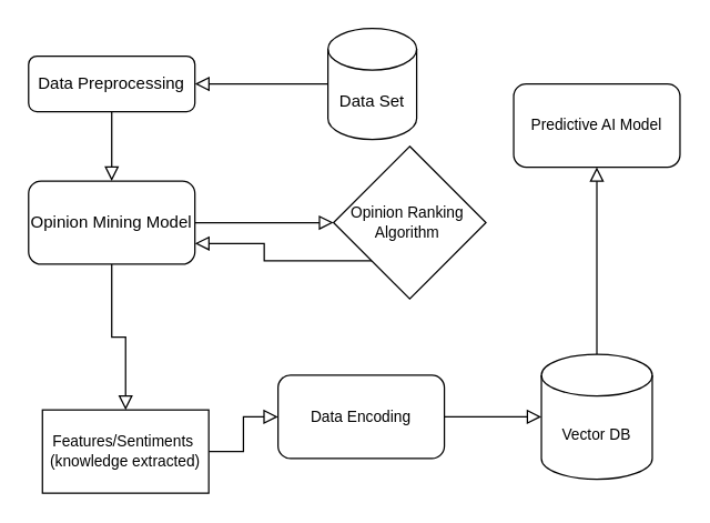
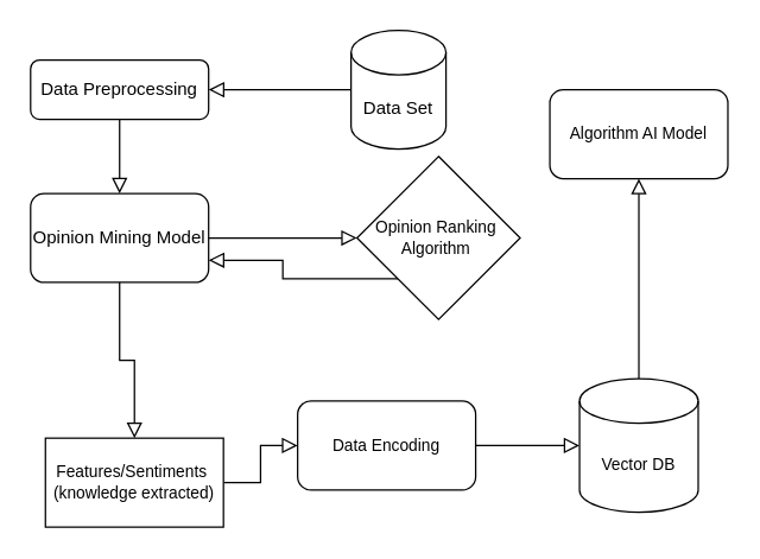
  <mxCell id="0" />
  <mxCell id="1" parent="0" />
  <mxCell id="2" value="" style="edgeStyle=orthogonalEdgeStyle;shape=connector;rounded=0;orthogonalLoop=1;jettySize=auto;html=1;shadow=0;strokeColor=default;strokeWidth=1;align=center;verticalAlign=middle;fontFamily=Helvetica;fontSize=11;fontColor=default;labelBackgroundColor=none;endArrow=block;endFill=0;endSize=8;" edge="1" parent="1" source="3" target="8"><mxGeometry relative="1" as="geometry" /></mxCell>
  <mxCell id="3" value="Data Preprocessing" style="rounded=1;whiteSpace=wrap;html=1;fontSize=12;glass=0;strokeWidth=1;shadow=0;" parent="1" vertex="1"><mxGeometry x="20" y="40" width="120" height="40" as="geometry" /></mxCell>
  <mxCell id="4" value="" style="edgeStyle=orthogonalEdgeStyle;shape=connector;rounded=0;orthogonalLoop=1;jettySize=auto;html=1;shadow=0;strokeColor=default;strokeWidth=1;align=center;verticalAlign=middle;fontFamily=Helvetica;fontSize=11;fontColor=default;labelBackgroundColor=none;endArrow=block;endFill=0;endSize=8;" edge="1" parent="1" source="5" target="3"><mxGeometry relative="1" as="geometry" /></mxCell>
  <mxCell id="5" value="Data Set" style="shape=cylinder3;whiteSpace=wrap;html=1;boundedLbl=1;backgroundOutline=1;size=15;" vertex="1" parent="1"><mxGeometry x="236" y="20" width="64" height="80" as="geometry" /></mxCell>
  <mxCell id="6" value="" style="edgeStyle=orthogonalEdgeStyle;shape=connector;rounded=0;orthogonalLoop=1;jettySize=auto;html=1;shadow=0;strokeColor=default;strokeWidth=1;align=center;verticalAlign=middle;fontFamily=Helvetica;fontSize=11;fontColor=default;labelBackgroundColor=none;endArrow=block;endFill=0;endSize=8;" edge="1" parent="1" source="8" target="9"><mxGeometry relative="1" as="geometry" /></mxCell>
  <mxCell id="7" value="" style="edgeStyle=orthogonalEdgeStyle;shape=connector;rounded=0;orthogonalLoop=1;jettySize=auto;html=1;shadow=0;strokeColor=default;strokeWidth=1;align=center;verticalAlign=middle;fontFamily=Helvetica;fontSize=11;fontColor=default;labelBackgroundColor=none;endArrow=block;endFill=0;endSize=8;" edge="1" parent="1" source="8" target="12"><mxGeometry relative="1" as="geometry" /></mxCell>
  <mxCell id="8" value="Opinion Mining Model" style="rounded=1;whiteSpace=wrap;html=1;" vertex="1" parent="1"><mxGeometry x="20" y="130" width="120" height="60" as="geometry" /></mxCell>
  <mxCell id="9" value="Opinion Ranking&amp;nbsp;&lt;div&gt;Algorithm&amp;nbsp;&lt;/div&gt;" style="rhombus;whiteSpace=wrap;html=1;fontFamily=Helvetica;fontSize=11;fontColor=default;labelBackgroundColor=none;" vertex="1" parent="1"><mxGeometry x="240" y="105" width="110" height="110" as="geometry" /></mxCell>
  <mxCell id="10" style="edgeStyle=orthogonalEdgeStyle;shape=connector;rounded=0;orthogonalLoop=1;jettySize=auto;html=1;exitX=0;exitY=1;exitDx=0;exitDy=0;shadow=0;strokeColor=default;strokeWidth=1;align=center;verticalAlign=middle;fontFamily=Helvetica;fontSize=11;fontColor=default;labelBackgroundColor=none;endArrow=block;endFill=0;endSize=8;entryX=1;entryY=0.75;entryDx=0;entryDy=0;" edge="1" parent="1" source="9" target="8"><mxGeometry relative="1" as="geometry" /></mxCell>
  <mxCell id="11" value="" style="edgeStyle=orthogonalEdgeStyle;shape=connector;rounded=0;orthogonalLoop=1;jettySize=auto;html=1;shadow=0;strokeColor=default;strokeWidth=1;align=center;verticalAlign=middle;fontFamily=Helvetica;fontSize=11;fontColor=default;labelBackgroundColor=none;endArrow=block;endFill=0;endSize=8;" edge="1" parent="1" source="12" target="14"><mxGeometry relative="1" as="geometry" /></mxCell>
  <mxCell id="12" value="Features/Sentiments&amp;nbsp;&lt;div&gt;(knowledge extracted)&lt;/div&gt;" style="rounded=0;whiteSpace=wrap;html=1;fontFamily=Helvetica;fontSize=11;fontColor=default;labelBackgroundColor=none;" vertex="1" parent="1"><mxGeometry x="30" y="295" width="120" height="60" as="geometry" /></mxCell>
  <mxCell id="13" value="" style="edgeStyle=orthogonalEdgeStyle;shape=connector;rounded=0;orthogonalLoop=1;jettySize=auto;html=1;shadow=0;strokeColor=default;strokeWidth=1;align=center;verticalAlign=middle;fontFamily=Helvetica;fontSize=11;fontColor=default;labelBackgroundColor=none;endArrow=block;endFill=0;endSize=8;" edge="1" parent="1" source="14" target="16"><mxGeometry relative="1" as="geometry" /></mxCell>
  <mxCell id="14" value="Data Encoding" style="rounded=1;whiteSpace=wrap;html=1;fontFamily=Helvetica;fontSize=11;fontColor=default;labelBackgroundColor=none;" vertex="1" parent="1"><mxGeometry x="200" y="270" width="120" height="60" as="geometry" /></mxCell>
  <mxCell id="15" value="" style="edgeStyle=orthogonalEdgeStyle;shape=connector;rounded=0;orthogonalLoop=1;jettySize=auto;html=1;shadow=0;strokeColor=default;strokeWidth=1;align=center;verticalAlign=middle;fontFamily=Helvetica;fontSize=11;fontColor=default;labelBackgroundColor=none;endArrow=block;endFill=0;endSize=8;" edge="1" parent="1" source="16" target="17"><mxGeometry relative="1" as="geometry" /></mxCell>
  <mxCell id="16" value="Vector DB" style="shape=cylinder3;whiteSpace=wrap;html=1;boundedLbl=1;backgroundOutline=1;size=15;fontFamily=Helvetica;fontSize=11;fontColor=default;labelBackgroundColor=none;" vertex="1" parent="1"><mxGeometry x="390" y="255" width="80" height="90" as="geometry" /></mxCell>
- <mxCell id="17" value="Predictive AI Model" style="rounded=1;whiteSpace=wrap;html=1;fontFamily=Helvetica;fontSize=11;fontColor=default;labelBackgroundColor=none;" vertex="1" parent="1"><mxGeometry x="370" y="60" width="120" height="60" as="geometry" /></mxCell>
+ <mxCell id="17" value="Algorithm AI Model" style="rounded=1;whiteSpace=wrap;html=1;fontFamily=Helvetica;fontSize=11;fontColor=default;labelBackgroundColor=none;" vertex="1" parent="1"><mxGeometry x="370" y="60" width="120" height="60" as="geometry" /></mxCell>
